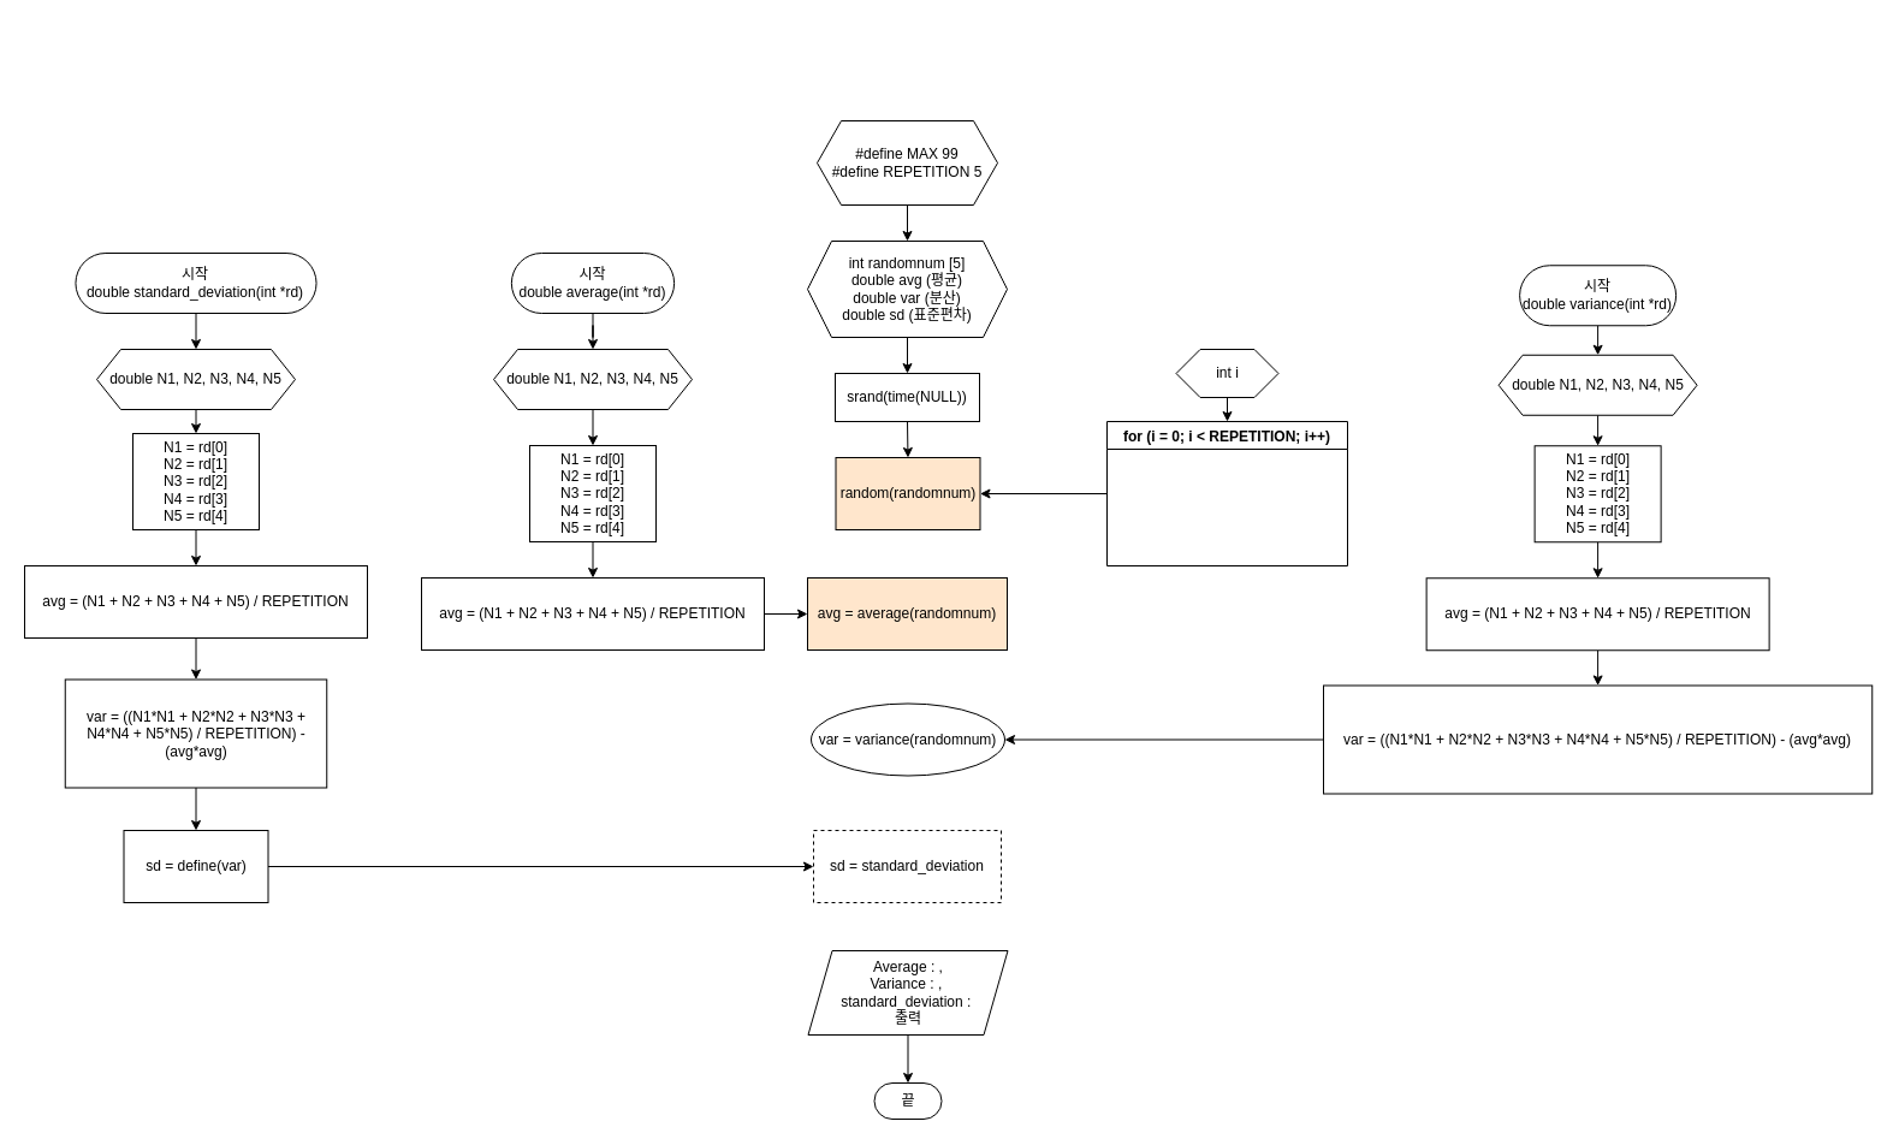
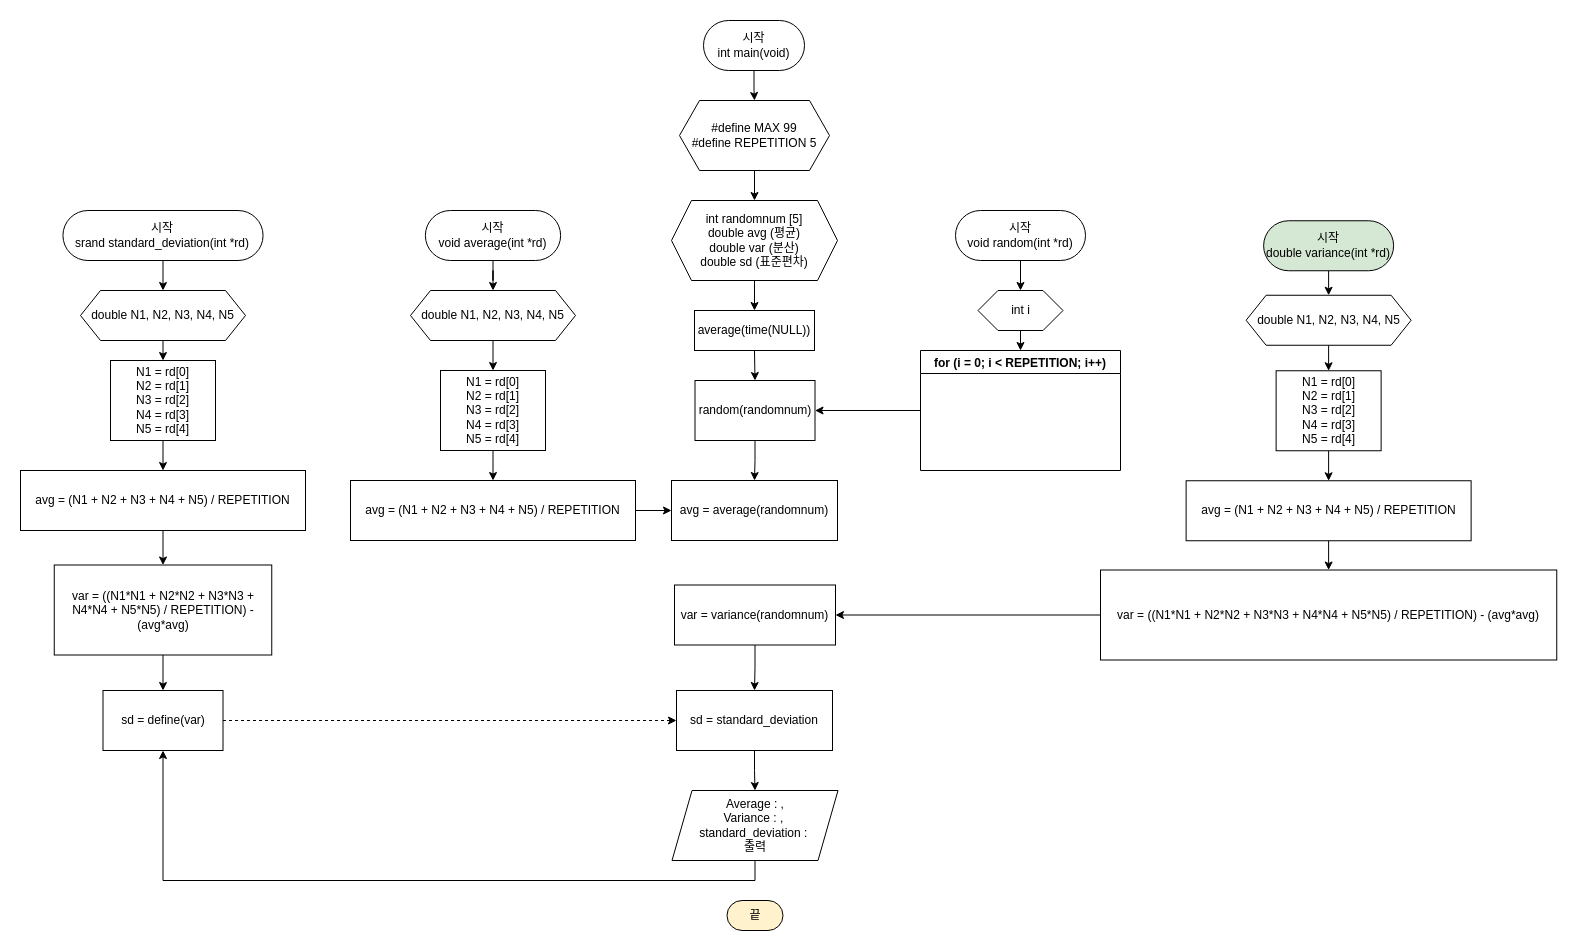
  <mxCell id="0" />
  <mxCell id="1" parent="0" />
+ <mxCell id="2" style="edgeStyle=orthogonalEdgeStyle;rounded=0;orthogonalLoop=1;jettySize=auto;html=1;exitX=0.5;exitY=1;exitDx=0;exitDy=0;" parent="1" source="3" target="5" edge="1"><mxGeometry relative="1" as="geometry" /></mxCell>
+ <mxCell id="3" value="시작&lt;br&gt;int main(void)" style="rounded=1;whiteSpace=wrap;html=1;arcSize=50;" parent="1" vertex="1"><mxGeometry x="703" y="20" width="101" height="50" as="geometry" /></mxCell>
  <mxCell id="4" style="edgeStyle=orthogonalEdgeStyle;rounded=0;orthogonalLoop=1;jettySize=auto;html=1;exitX=0.5;exitY=1;exitDx=0;exitDy=0;entryX=0.5;entryY=0;entryDx=0;entryDy=0;" parent="1" source="5" target="7" edge="1"><mxGeometry relative="1" as="geometry" /></mxCell>
  <mxCell id="5" value="#define MAX 99&lt;br&gt;#define REPETITION 5" style="shape=hexagon;perimeter=hexagonPerimeter2;whiteSpace=wrap;html=1;fixedSize=1;" parent="1" vertex="1"><mxGeometry x="679" y="100" width="150" height="70" as="geometry" /></mxCell>
  <mxCell id="6" style="edgeStyle=orthogonalEdgeStyle;rounded=0;orthogonalLoop=1;jettySize=auto;html=1;exitX=0.5;exitY=1;exitDx=0;exitDy=0;entryX=0.5;entryY=0;entryDx=0;entryDy=0;" parent="1" source="7" target="55" edge="1"><mxGeometry relative="1" as="geometry" /></mxCell>
  <mxCell id="7" value="int randomnum [5]&lt;br&gt;double avg (평균)&lt;br&gt;double var (분산)&lt;br&gt;double sd (표준편차)" style="shape=hexagon;perimeter=hexagonPerimeter2;whiteSpace=wrap;html=1;fixedSize=1;" parent="1" vertex="1"><mxGeometry x="671" y="200" width="166" height="80" as="geometry" /></mxCell>
- <mxCell id="9" value="random(randomnum)" style="rounded=0;whiteSpace=wrap;html=1;fillColor=#ffe6cc;" parent="1" vertex="1"><mxGeometry x="694.5" y="380" width="120" height="60" as="geometry" /></mxCell>
+ <mxCell id="8" style="edgeStyle=orthogonalEdgeStyle;rounded=0;orthogonalLoop=1;jettySize=auto;html=1;exitX=0.5;exitY=1;exitDx=0;exitDy=0;entryX=0.5;entryY=0;entryDx=0;entryDy=0;" parent="1" source="9" target="18" edge="1"><mxGeometry relative="1" as="geometry" /></mxCell>
+ <mxCell id="9" value="random(randomnum)" style="rounded=0;whiteSpace=wrap;html=1;" parent="1" vertex="1"><mxGeometry x="694.5" y="380" width="120" height="60" as="geometry" /></mxCell>
  <mxCell id="10" style="edgeStyle=orthogonalEdgeStyle;rounded=0;orthogonalLoop=1;jettySize=auto;html=1;exitX=0.5;exitY=1;exitDx=0;exitDy=0;entryX=0.5;entryY=0;entryDx=0;entryDy=0;" parent="1" source="11" target="13" edge="1"><mxGeometry relative="1" as="geometry" /></mxCell>
  <mxCell id="11" value="double N1, N2, N3, N4, N5" style="shape=hexagon;perimeter=hexagonPerimeter2;whiteSpace=wrap;html=1;fixedSize=1;" parent="1" vertex="1"><mxGeometry x="410" y="290" width="165" height="50" as="geometry" /></mxCell>
  <mxCell id="12" style="edgeStyle=orthogonalEdgeStyle;rounded=0;orthogonalLoop=1;jettySize=auto;html=1;exitX=0.5;exitY=1;exitDx=0;exitDy=0;entryX=0.5;entryY=0;entryDx=0;entryDy=0;" parent="1" source="13" target="17" edge="1"><mxGeometry relative="1" as="geometry" /></mxCell>
  <mxCell id="13" value="N1 = rd[0]&lt;br&gt;N2 = rd[1]&lt;br&gt;N3 = rd[2]&lt;br&gt;N4 = rd[3]&lt;br&gt;N5 = rd[4]" style="rounded=0;whiteSpace=wrap;html=1;" parent="1" vertex="1"><mxGeometry x="440" y="370" width="105" height="80" as="geometry" /></mxCell>
  <mxCell id="14" style="edgeStyle=orthogonalEdgeStyle;rounded=0;orthogonalLoop=1;jettySize=auto;html=1;exitX=0.5;exitY=1;exitDx=0;exitDy=0;" parent="1" source="15" target="11" edge="1"><mxGeometry relative="1" as="geometry" /></mxCell>
- <mxCell id="15" value="시작&lt;br&gt;double average(int *rd)" style="rounded=1;whiteSpace=wrap;html=1;arcSize=50;" parent="1" vertex="1"><mxGeometry x="424.87" y="210" width="135.25" height="50" as="geometry" /></mxCell>
+ <mxCell id="15" value="시작&lt;br&gt;void average(int *rd)" style="rounded=1;whiteSpace=wrap;html=1;arcSize=50;" parent="1" vertex="1"><mxGeometry x="424.87" y="210" width="135.25" height="50" as="geometry" /></mxCell>
  <mxCell id="16" style="edgeStyle=orthogonalEdgeStyle;rounded=0;orthogonalLoop=1;jettySize=auto;html=1;exitX=1;exitY=0.5;exitDx=0;exitDy=0;entryX=0;entryY=0.5;entryDx=0;entryDy=0;" parent="1" source="17" target="18" edge="1"><mxGeometry relative="1" as="geometry" /></mxCell>
  <mxCell id="17" value="avg = (N1 + N2 + N3 + N4 + N5) / REPETITION" style="rounded=0;whiteSpace=wrap;html=1;" parent="1" vertex="1"><mxGeometry x="350" y="480" width="285" height="60" as="geometry" /></mxCell>
- <mxCell id="18" value="avg = average(randomnum)" style="rounded=0;whiteSpace=wrap;html=1;fillColor=#ffe6cc;" parent="1" vertex="1"><mxGeometry x="671" y="480" width="166" height="60" as="geometry" /></mxCell>
+ <mxCell id="18" value="avg = average(randomnum)" style="rounded=0;whiteSpace=wrap;html=1;" parent="1" vertex="1"><mxGeometry x="671" y="480" width="166" height="60" as="geometry" /></mxCell>
+ <mxCell id="19" style="edgeStyle=orthogonalEdgeStyle;rounded=0;orthogonalLoop=1;jettySize=auto;html=1;exitX=0.5;exitY=1;exitDx=0;exitDy=0;entryX=0.5;entryY=0;entryDx=0;entryDy=0;" parent="1" source="20" target="22" edge="1"><mxGeometry relative="1" as="geometry" /></mxCell>
+ <mxCell id="20" value="시작&lt;br&gt;void random(int *rd)" style="rounded=1;whiteSpace=wrap;html=1;arcSize=50;" parent="1" vertex="1"><mxGeometry x="955" y="210" width="130" height="50" as="geometry" /></mxCell>
  <mxCell id="21" style="edgeStyle=orthogonalEdgeStyle;rounded=0;orthogonalLoop=1;jettySize=auto;html=1;exitX=0.5;exitY=1;exitDx=0;exitDy=0;entryX=0.5;entryY=0;entryDx=0;entryDy=0;" parent="1" source="22" target="24" edge="1"><mxGeometry relative="1" as="geometry" /></mxCell>
  <mxCell id="22" value="int i" style="shape=hexagon;perimeter=hexagonPerimeter2;whiteSpace=wrap;html=1;fixedSize=1;" parent="1" vertex="1"><mxGeometry x="977.5" y="290" width="85" height="40" as="geometry" /></mxCell>
  <mxCell id="23" style="edgeStyle=orthogonalEdgeStyle;rounded=0;orthogonalLoop=1;jettySize=auto;html=1;exitX=0;exitY=0.5;exitDx=0;exitDy=0;entryX=1;entryY=0.5;entryDx=0;entryDy=0;" parent="1" source="24" target="9" edge="1"><mxGeometry relative="1" as="geometry" /></mxCell>
  <mxCell id="24" value="for (i = 0; i &lt; REPETITION; i++)" style="swimlane;" parent="1" vertex="1"><mxGeometry x="920" y="350" width="200" height="120" as="geometry" /></mxCell>
- <mxCell id="26" value="var = variance(randomnum)" style="ellipse;whiteSpace=wrap;html=1;" parent="1" vertex="1"><mxGeometry x="674" y="584.5" width="161" height="60" as="geometry" /></mxCell>
+ <mxCell id="25" style="edgeStyle=orthogonalEdgeStyle;rounded=0;orthogonalLoop=1;jettySize=auto;html=1;exitX=0.5;exitY=1;exitDx=0;exitDy=0;entryX=0.5;entryY=0;entryDx=0;entryDy=0;" parent="1" source="26" target="38" edge="1"><mxGeometry relative="1" as="geometry" /></mxCell>
+ <mxCell id="26" value="var = variance(randomnum)" style="rounded=0;whiteSpace=wrap;html=1;" parent="1" vertex="1"><mxGeometry x="674" y="584.5" width="161" height="60" as="geometry" /></mxCell>
  <mxCell id="27" style="edgeStyle=orthogonalEdgeStyle;rounded=0;orthogonalLoop=1;jettySize=auto;html=1;exitX=0.5;exitY=1;exitDx=0;exitDy=0;entryX=0.5;entryY=0;entryDx=0;entryDy=0;" parent="1" source="28" target="30" edge="1"><mxGeometry relative="1" as="geometry" /></mxCell>
- <mxCell id="28" value="시작&lt;br&gt;double variance(int *rd)" style="rounded=1;whiteSpace=wrap;html=1;arcSize=50;" parent="1" vertex="1"><mxGeometry x="1263.12" y="220.25" width="130" height="50" as="geometry" /></mxCell>
+ <mxCell id="28" value="시작&lt;br&gt;double variance(int *rd)" style="rounded=1;whiteSpace=wrap;html=1;arcSize=50;fillColor=#d5e8d4;" parent="1" vertex="1"><mxGeometry x="1263.12" y="220.25" width="130" height="50" as="geometry" /></mxCell>
  <mxCell id="29" style="edgeStyle=orthogonalEdgeStyle;rounded=0;orthogonalLoop=1;jettySize=auto;html=1;exitX=0.5;exitY=1;exitDx=0;exitDy=0;entryX=0.5;entryY=0;entryDx=0;entryDy=0;" parent="1" source="30" target="32" edge="1"><mxGeometry relative="1" as="geometry" /></mxCell>
  <mxCell id="30" value="double N1, N2, N3, N4, N5" style="shape=hexagon;perimeter=hexagonPerimeter2;whiteSpace=wrap;html=1;fixedSize=1;" parent="1" vertex="1"><mxGeometry x="1245.62" y="294.75" width="165" height="50" as="geometry" /></mxCell>
  <mxCell id="31" style="edgeStyle=orthogonalEdgeStyle;rounded=0;orthogonalLoop=1;jettySize=auto;html=1;exitX=0.5;exitY=1;exitDx=0;exitDy=0;entryX=0.5;entryY=0;entryDx=0;entryDy=0;" parent="1" source="32" target="34" edge="1"><mxGeometry relative="1" as="geometry" /></mxCell>
  <mxCell id="32" value="N1 = rd[0]&lt;br&gt;N2 = rd[1]&lt;br&gt;N3 = rd[2]&lt;br&gt;N4 = rd[3]&lt;br&gt;N5 = rd[4]" style="rounded=0;whiteSpace=wrap;html=1;" parent="1" vertex="1"><mxGeometry x="1275.62" y="370.25" width="105" height="80" as="geometry" /></mxCell>
  <mxCell id="33" style="edgeStyle=orthogonalEdgeStyle;rounded=0;orthogonalLoop=1;jettySize=auto;html=1;exitX=0.5;exitY=1;exitDx=0;exitDy=0;entryX=0.5;entryY=0;entryDx=0;entryDy=0;" parent="1" source="34" target="36" edge="1"><mxGeometry relative="1" as="geometry" /></mxCell>
  <mxCell id="34" value="avg = (N1 + N2 + N3 + N4 + N5) / REPETITION" style="rounded=0;whiteSpace=wrap;html=1;" parent="1" vertex="1"><mxGeometry x="1185.62" y="480.25" width="285" height="60" as="geometry" /></mxCell>
  <mxCell id="35" style="edgeStyle=orthogonalEdgeStyle;rounded=0;orthogonalLoop=1;jettySize=auto;html=1;exitX=0;exitY=0.5;exitDx=0;exitDy=0;entryX=1;entryY=0.5;entryDx=0;entryDy=0;" parent="1" source="36" target="26" edge="1"><mxGeometry relative="1" as="geometry" /></mxCell>
  <mxCell id="36" value="var = ((N1*N1 + N2*N2 + N3*N3 + N4*N4 + N5*N5) / REPETITION) - (avg*avg)" style="rounded=0;whiteSpace=wrap;html=1;" parent="1" vertex="1"><mxGeometry x="1100" y="569.5" width="456.25" height="90" as="geometry" /></mxCell>
- <mxCell id="38" value="sd = standard_deviation" style="rounded=0;whiteSpace=wrap;html=1;dashed=1;" parent="1" vertex="1"><mxGeometry x="676" y="690" width="156" height="60" as="geometry" /></mxCell>
+ <mxCell id="37" style="edgeStyle=orthogonalEdgeStyle;rounded=0;orthogonalLoop=1;jettySize=auto;html=1;exitX=0.5;exitY=1;exitDx=0;exitDy=0;entryX=0.5;entryY=0;entryDx=0;entryDy=0;" parent="1" source="38" target="52" edge="1"><mxGeometry relative="1" as="geometry" /></mxCell>
+ <mxCell id="38" value="sd = standard_deviation" style="rounded=0;whiteSpace=wrap;html=1;" parent="1" vertex="1"><mxGeometry x="676" y="690" width="156" height="60" as="geometry" /></mxCell>
  <mxCell id="39" style="edgeStyle=orthogonalEdgeStyle;rounded=0;orthogonalLoop=1;jettySize=auto;html=1;exitX=0.5;exitY=1;exitDx=0;exitDy=0;entryX=0.5;entryY=0;entryDx=0;entryDy=0;" parent="1" source="40" target="42" edge="1"><mxGeometry relative="1" as="geometry" /></mxCell>
- <mxCell id="40" value="시작&lt;br&gt;double standard_deviation(int *rd)" style="rounded=1;whiteSpace=wrap;html=1;arcSize=50;" parent="1" vertex="1"><mxGeometry x="62.44" y="210" width="200.12" height="50" as="geometry" /></mxCell>
+ <mxCell id="40" value="시작&lt;br&gt;srand standard_deviation(int *rd)" style="rounded=1;whiteSpace=wrap;html=1;arcSize=50;" parent="1" vertex="1"><mxGeometry x="62.44" y="210" width="200.12" height="50" as="geometry" /></mxCell>
  <mxCell id="41" style="edgeStyle=orthogonalEdgeStyle;rounded=0;orthogonalLoop=1;jettySize=auto;html=1;exitX=0.5;exitY=1;exitDx=0;exitDy=0;entryX=0.5;entryY=0;entryDx=0;entryDy=0;" parent="1" source="42" target="44" edge="1"><mxGeometry relative="1" as="geometry" /></mxCell>
  <mxCell id="42" value="double N1, N2, N3, N4, N5" style="shape=hexagon;perimeter=hexagonPerimeter2;whiteSpace=wrap;html=1;fixedSize=1;" parent="1" vertex="1"><mxGeometry x="80" y="290" width="165" height="50" as="geometry" /></mxCell>
  <mxCell id="43" style="edgeStyle=orthogonalEdgeStyle;rounded=0;orthogonalLoop=1;jettySize=auto;html=1;exitX=0.5;exitY=1;exitDx=0;exitDy=0;entryX=0.5;entryY=0;entryDx=0;entryDy=0;" parent="1" source="44" target="46" edge="1"><mxGeometry relative="1" as="geometry" /></mxCell>
  <mxCell id="44" value="N1 = rd[0]&lt;br&gt;N2 = rd[1]&lt;br&gt;N3 = rd[2]&lt;br&gt;N4 = rd[3]&lt;br&gt;N5 = rd[4]" style="rounded=0;whiteSpace=wrap;html=1;" parent="1" vertex="1"><mxGeometry x="110" y="360" width="105" height="80" as="geometry" /></mxCell>
  <mxCell id="45" style="edgeStyle=orthogonalEdgeStyle;rounded=0;orthogonalLoop=1;jettySize=auto;html=1;exitX=0.5;exitY=1;exitDx=0;exitDy=0;entryX=0.5;entryY=0;entryDx=0;entryDy=0;" parent="1" source="46" target="48" edge="1"><mxGeometry relative="1" as="geometry" /></mxCell>
  <mxCell id="46" value="avg = (N1 + N2 + N3 + N4 + N5) / REPETITION" style="rounded=0;whiteSpace=wrap;html=1;" parent="1" vertex="1"><mxGeometry x="20" y="470" width="285" height="60" as="geometry" /></mxCell>
  <mxCell id="47" style="edgeStyle=orthogonalEdgeStyle;rounded=0;orthogonalLoop=1;jettySize=auto;html=1;exitX=0.5;exitY=1;exitDx=0;exitDy=0;entryX=0.5;entryY=0;entryDx=0;entryDy=0;" parent="1" source="48" target="50" edge="1"><mxGeometry relative="1" as="geometry" /></mxCell>
  <mxCell id="48" value="var = ((N1*N1 + N2*N2 + N3*N3 + N4*N4 + N5*N5) / REPETITION) - (avg*avg)" style="rounded=0;whiteSpace=wrap;html=1;" parent="1" vertex="1"><mxGeometry x="53.75" y="564.5" width="217.5" height="90" as="geometry" /></mxCell>
- <mxCell id="49" style="edgeStyle=orthogonalEdgeStyle;rounded=0;orthogonalLoop=1;jettySize=auto;html=1;exitX=1;exitY=0.5;exitDx=0;exitDy=0;entryX=0;entryY=0.5;entryDx=0;entryDy=0;" parent="1" source="50" target="38" edge="1"><mxGeometry relative="1" as="geometry" /></mxCell>
+ <mxCell id="49" style="edgeStyle=orthogonalEdgeStyle;rounded=0;orthogonalLoop=1;jettySize=auto;html=1;exitX=1;exitY=0.5;exitDx=0;exitDy=0;entryX=0;entryY=0.5;entryDx=0;entryDy=0;dashed=1;" parent="1" source="50" target="38" edge="1"><mxGeometry relative="1" as="geometry" /></mxCell>
  <mxCell id="50" value="sd = define(var)" style="rounded=0;whiteSpace=wrap;html=1;" parent="1" vertex="1"><mxGeometry x="102.5" y="690" width="120" height="60" as="geometry" /></mxCell>
- <mxCell id="51" style="edgeStyle=orthogonalEdgeStyle;rounded=0;orthogonalLoop=1;jettySize=auto;html=1;exitX=0.5;exitY=1;exitDx=0;exitDy=0;entryX=0.5;entryY=0;entryDx=0;entryDy=0;" parent="1" source="52" target="53" edge="1"><mxGeometry relative="1" as="geometry" /></mxCell>
+ <mxCell id="51" style="edgeStyle=orthogonalEdgeStyle;rounded=0;orthogonalLoop=1;jettySize=auto;html=1;exitX=0.5;exitY=1;exitDx=0;exitDy=0;" parent="1" source="52" target="50" edge="1"><mxGeometry relative="1" as="geometry" /></mxCell>
  <mxCell id="52" value="Average : , &lt;br&gt;Variance : ,&amp;nbsp;&lt;br&gt;standard_deviation :&amp;nbsp;&lt;br&gt;출력" style="shape=parallelogram;perimeter=parallelogramPerimeter;whiteSpace=wrap;html=1;fixedSize=1;" parent="1" vertex="1"><mxGeometry x="671.5" y="790" width="166" height="70" as="geometry" /></mxCell>
- <mxCell id="53" value="끝" style="rounded=1;whiteSpace=wrap;html=1;arcSize=50;" parent="1" vertex="1"><mxGeometry x="726.5" y="900" width="56" height="30" as="geometry" /></mxCell>
+ <mxCell id="53" value="끝" style="rounded=1;whiteSpace=wrap;html=1;arcSize=50;fillColor=#fff2cc;" parent="1" vertex="1"><mxGeometry x="726.5" y="900" width="56" height="30" as="geometry" /></mxCell>
  <mxCell id="54" style="edgeStyle=orthogonalEdgeStyle;rounded=0;orthogonalLoop=1;jettySize=auto;html=1;exitX=0.5;exitY=1;exitDx=0;exitDy=0;entryX=0.5;entryY=0;entryDx=0;entryDy=0;" parent="1" source="55" target="9" edge="1"><mxGeometry relative="1" as="geometry" /></mxCell>
- <mxCell id="55" value="srand(time(NULL))" style="rounded=0;whiteSpace=wrap;html=1;" parent="1" vertex="1"><mxGeometry x="694" y="310" width="120" height="40" as="geometry" /></mxCell>
+ <mxCell id="55" value="average(time(NULL))" style="rounded=0;whiteSpace=wrap;html=1;" parent="1" vertex="1"><mxGeometry x="694" y="310" width="120" height="40" as="geometry" /></mxCell>
